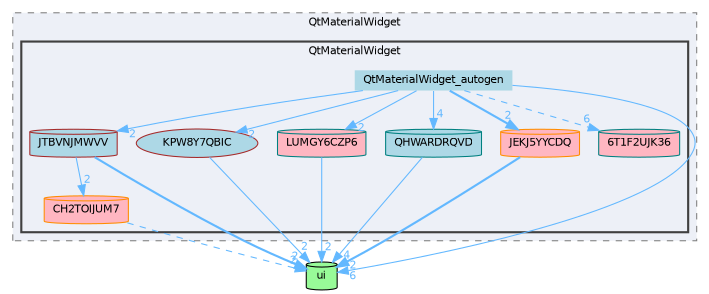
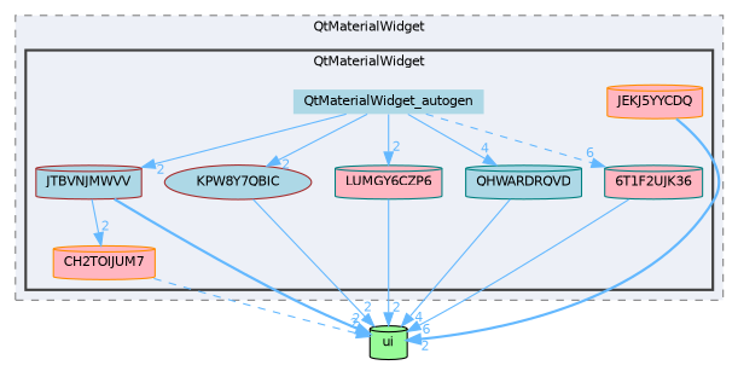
  digraph {
    compound=true
    node [color=teal fillcolor=lightblue fontname=Helvetica fontsize=10 shape=cylinder style=filled]
    edge [color=steelblue1 fontcolor=steelblue1 fontname=Helvetica fontsize=10 headlabel=2 labeldistance=1.5 labelfontname=Helvetica labelfontsize=10 style=solid]
    n1 [height=0.2 label=QtMaterialWidget_autogen shape=plaintext width=0.4]
    n2 [fillcolor=lightpink height=0.2 label="6T1F2UJK36" width=0.4]
    n3 [color=darkorange fillcolor=lightpink height=0.2 label=CH2TOIJUM7 width=0.4]
    n4 [color=darkorange fillcolor=lightpink height=0.2 label=JEKJ5YYCDQ width=0.4]
    n5 [color=brown height=0.2 label=JTBVNJMWVV width=0.4]
    n6 [color=brown height=0.2 label=KPW8Y7QBIC shape=ellipse width=0.4]
    n7 [fillcolor=lightpink height=0.2 label=LUMGY6CZP6 width=0.4]
    n8 [height=0.2 label=QHWARDRQVD width=0.4]
    n9 [color=black fillcolor=palegreen height=0.2 label=ui width=0.4]
    subgraph cluster_1 {
      bgcolor="#edf0f7"
      fontname=Helvetica
      fontsize=10
      label=QtMaterialWidget
      pencolor=grey50
      style="filled,dashed"
      subgraph cluster_2 {
        bgcolor="#edf0f7"
        fontname=Helvetica
        fontsize=10
        label=QtMaterialWidget
        pencolor=grey25
        style="filled,bold"
        n1
        n2
        n3
        n4
        n5
        n6
        n7
        n8
      }
    }
    n1 -> n2 [headlabel=6 style=dashed]
-   n1 -> n4 [style=bold]
    n1 -> n5
    n1 -> n6
    n1 -> n7
    n1 -> n8 [headlabel=4]
-   n1 -> n9 [headlabel=6]
+   n2 -> n9 [headlabel=6]
    n3 -> n9 [style=dashed]
    n4 -> n9 [style=bold]
    n5 -> n3
    n5 -> n9 [style=bold]
    n6 -> n9
    n7 -> n9
    n8 -> n9 [headlabel=4]
  }
